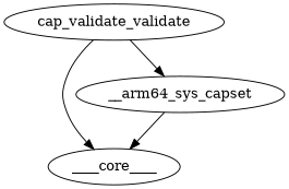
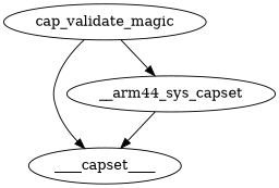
  digraph {
    node [color=black]
    edge [color=black]
-   ____core____ [color=kernel]
-   __arm64_sys_capset
-   cap_validate_magic [label=cap_validate_validate]
+   ____core____ [color=kernel label=____capset____]
+   __arm64_sys_capset [label=__arm44_sys_capset]
+   cap_validate_magic
    __arm64_sys_capset -> ____core____
    cap_validate_magic -> ____core____
    cap_validate_magic -> __arm64_sys_capset
  }
